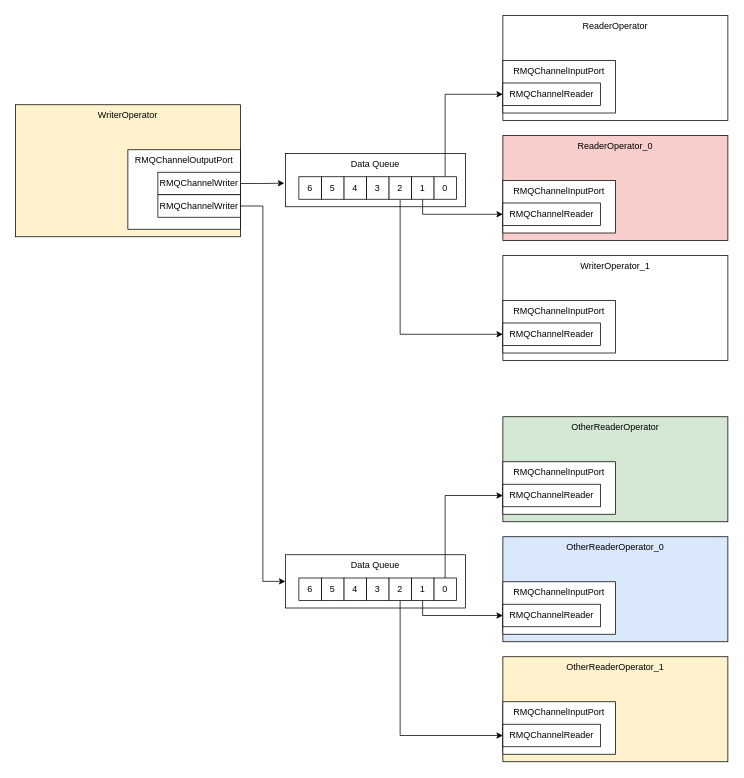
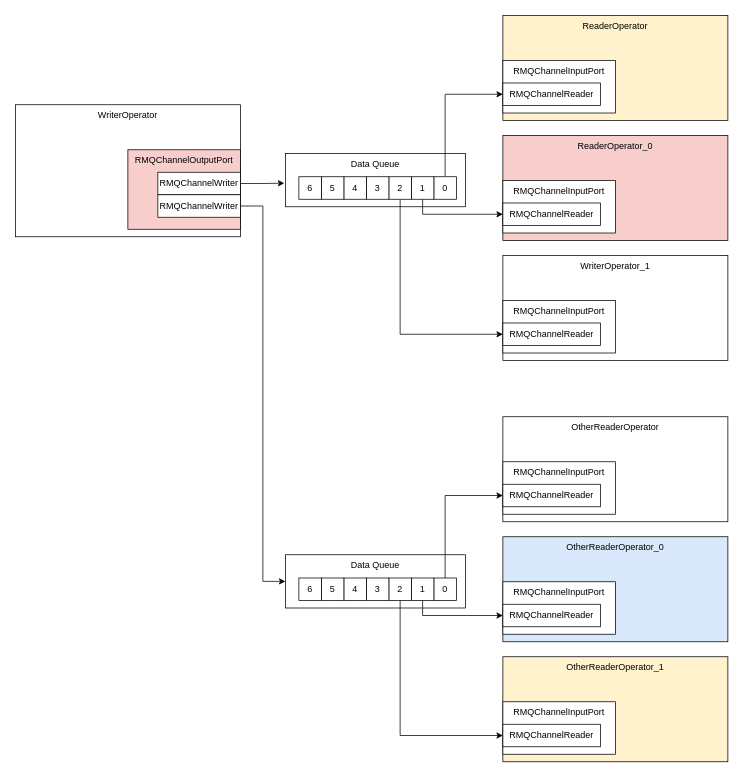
  <mxCell id="0" />
  <mxCell id="1" parent="0" />
- <mxCell id="2" value="WriterOperator" style="rounded=0;whiteSpace=wrap;html=1;verticalAlign=top;fillColor=#fff2cc;" parent="1" vertex="1"><mxGeometry x="20" y="139" width="300" height="176" as="geometry" /></mxCell>
- <mxCell id="3" value="RMQChannelOutputPort" style="rounded=0;whiteSpace=wrap;html=1;verticalAlign=top;" parent="1" vertex="1"><mxGeometry x="170" y="199" width="150" height="106" as="geometry" /></mxCell>
+ <mxCell id="2" value="WriterOperator" style="rounded=0;whiteSpace=wrap;html=1;verticalAlign=top;" parent="1" vertex="1"><mxGeometry x="20" y="139" width="300" height="176" as="geometry" /></mxCell>
+ <mxCell id="3" value="RMQChannelOutputPort" style="rounded=0;whiteSpace=wrap;html=1;verticalAlign=top;fillColor=#f8cecc;" parent="1" vertex="1"><mxGeometry x="170" y="199" width="150" height="106" as="geometry" /></mxCell>
  <mxCell id="4" style="edgeStyle=orthogonalEdgeStyle;rounded=0;orthogonalLoop=1;jettySize=auto;html=1;entryX=0;entryY=0.5;entryDx=0;entryDy=0;exitX=1;exitY=0.5;exitDx=0;exitDy=0;" parent="1" source="47" target="34" edge="1"><mxGeometry relative="1" as="geometry" /></mxCell>
  <mxCell id="5" value="RMQChannelWriter" style="rounded=0;whiteSpace=wrap;html=1;" parent="1" vertex="1"><mxGeometry x="210" y="229" width="110" height="30" as="geometry" /></mxCell>
- <mxCell id="6" value="ReaderOperator" style="rounded=0;whiteSpace=wrap;html=1;verticalAlign=top;" parent="1" vertex="1"><mxGeometry x="670" y="20" width="300" height="140" as="geometry" /></mxCell>
+ <mxCell id="6" value="ReaderOperator" style="rounded=0;whiteSpace=wrap;html=1;verticalAlign=top;fillColor=#fff2cc;" parent="1" vertex="1"><mxGeometry x="670" y="20" width="300" height="140" as="geometry" /></mxCell>
  <mxCell id="7" value="RMQChannelInputPort" style="rounded=0;whiteSpace=wrap;html=1;verticalAlign=top;" parent="1" vertex="1"><mxGeometry x="670" y="80" width="150" height="70" as="geometry" /></mxCell>
  <mxCell id="8" value="RMQChannelReader" style="rounded=0;whiteSpace=wrap;html=1;" parent="1" vertex="1"><mxGeometry x="670" y="110" width="130" height="30" as="geometry" /></mxCell>
  <mxCell id="9" value="ReaderOperator_0" style="rounded=0;whiteSpace=wrap;html=1;verticalAlign=top;fillColor=#f8cecc;" parent="1" vertex="1"><mxGeometry x="670" y="180" width="300" height="140" as="geometry" /></mxCell>
  <mxCell id="10" value="RMQChannelInputPort" style="rounded=0;whiteSpace=wrap;html=1;verticalAlign=top;" parent="1" vertex="1"><mxGeometry x="670" y="240" width="150" height="70" as="geometry" /></mxCell>
  <mxCell id="11" value="WriterOperator_1" style="rounded=0;whiteSpace=wrap;html=1;verticalAlign=top;" parent="1" vertex="1"><mxGeometry x="670" y="340" width="300" height="140" as="geometry" /></mxCell>
  <mxCell id="12" value="RMQChannelInputPort" style="rounded=0;whiteSpace=wrap;html=1;verticalAlign=top;" parent="1" vertex="1"><mxGeometry x="670" y="400" width="150" height="70" as="geometry" /></mxCell>
  <mxCell id="13" value="Data Queue" style="rounded=0;whiteSpace=wrap;html=1;verticalAlign=top;" parent="1" vertex="1"><mxGeometry x="380" y="204" width="240" height="71" as="geometry" /></mxCell>
  <mxCell id="14" style="edgeStyle=orthogonalEdgeStyle;rounded=0;orthogonalLoop=1;jettySize=auto;html=1;entryX=0;entryY=0.5;entryDx=0;entryDy=0;exitX=0.5;exitY=0;exitDx=0;exitDy=0;" parent="1" source="15" target="8" edge="1"><mxGeometry relative="1" as="geometry" /></mxCell>
  <mxCell id="15" value="0" style="rounded=0;whiteSpace=wrap;html=1;verticalAlign=middle;" parent="1" vertex="1"><mxGeometry x="578" y="235" width="30" height="30" as="geometry" /></mxCell>
  <mxCell id="16" style="edgeStyle=orthogonalEdgeStyle;rounded=0;orthogonalLoop=1;jettySize=auto;html=1;entryX=-0.006;entryY=0.557;entryDx=0;entryDy=0;entryPerimeter=0;" parent="1" source="5" target="13" edge="1"><mxGeometry relative="1" as="geometry" /></mxCell>
  <mxCell id="17" style="edgeStyle=orthogonalEdgeStyle;rounded=0;orthogonalLoop=1;jettySize=auto;html=1;entryX=0;entryY=0.5;entryDx=0;entryDy=0;exitX=0.5;exitY=1;exitDx=0;exitDy=0;" parent="1" source="18" target="25" edge="1"><mxGeometry relative="1" as="geometry"><mxPoint x="670" y="285" as="targetPoint" /></mxGeometry></mxCell>
  <mxCell id="18" value="1" style="rounded=0;whiteSpace=wrap;html=1;verticalAlign=middle;" parent="1" vertex="1"><mxGeometry x="548" y="235" width="30" height="30" as="geometry" /></mxCell>
  <mxCell id="19" style="edgeStyle=orthogonalEdgeStyle;rounded=0;orthogonalLoop=1;jettySize=auto;html=1;entryX=0;entryY=0.5;entryDx=0;entryDy=0;exitX=0.5;exitY=1;exitDx=0;exitDy=0;" parent="1" source="20" target="26" edge="1"><mxGeometry relative="1" as="geometry"><mxPoint x="670" y="445" as="targetPoint" /></mxGeometry></mxCell>
  <mxCell id="20" value="2" style="rounded=0;whiteSpace=wrap;html=1;verticalAlign=middle;" parent="1" vertex="1"><mxGeometry x="518" y="235" width="30" height="30" as="geometry" /></mxCell>
  <mxCell id="21" value="3" style="rounded=0;whiteSpace=wrap;html=1;verticalAlign=middle;" parent="1" vertex="1"><mxGeometry x="488" y="235" width="30" height="30" as="geometry" /></mxCell>
  <mxCell id="22" value="4" style="rounded=0;whiteSpace=wrap;html=1;verticalAlign=middle;" parent="1" vertex="1"><mxGeometry x="458" y="235" width="30" height="30" as="geometry" /></mxCell>
  <mxCell id="23" value="5" style="rounded=0;whiteSpace=wrap;html=1;verticalAlign=middle;" parent="1" vertex="1"><mxGeometry x="428" y="235" width="30" height="30" as="geometry" /></mxCell>
  <mxCell id="24" value="6" style="rounded=0;whiteSpace=wrap;html=1;verticalAlign=middle;" parent="1" vertex="1"><mxGeometry x="398" y="235" width="30" height="30" as="geometry" /></mxCell>
  <mxCell id="25" value="RMQChannelReader" style="rounded=0;whiteSpace=wrap;html=1;" parent="1" vertex="1"><mxGeometry x="670" y="270" width="130" height="30" as="geometry" /></mxCell>
  <mxCell id="26" value="RMQChannelReader" style="rounded=0;whiteSpace=wrap;html=1;" parent="1" vertex="1"><mxGeometry x="670" y="430" width="130" height="30" as="geometry" /></mxCell>
- <mxCell id="27" value="OtherReaderOperator" style="rounded=0;whiteSpace=wrap;html=1;verticalAlign=top;fillColor=#d5e8d4;" parent="1" vertex="1"><mxGeometry x="670" y="555" width="300" height="140" as="geometry" /></mxCell>
+ <mxCell id="27" value="OtherReaderOperator" style="rounded=0;whiteSpace=wrap;html=1;verticalAlign=top;" parent="1" vertex="1"><mxGeometry x="670" y="555" width="300" height="140" as="geometry" /></mxCell>
  <mxCell id="28" value="RMQChannelInputPort" style="rounded=0;whiteSpace=wrap;html=1;verticalAlign=top;" parent="1" vertex="1"><mxGeometry x="670" y="615" width="150" height="70" as="geometry" /></mxCell>
  <mxCell id="29" value="RMQChannelReader" style="rounded=0;whiteSpace=wrap;html=1;" parent="1" vertex="1"><mxGeometry x="670" y="645" width="130" height="30" as="geometry" /></mxCell>
  <mxCell id="30" value="OtherReaderOperator_0" style="rounded=0;whiteSpace=wrap;html=1;verticalAlign=top;fillColor=#dae8fc;" parent="1" vertex="1"><mxGeometry x="670" y="715" width="300" height="140" as="geometry" /></mxCell>
  <mxCell id="31" value="RMQChannelInputPort" style="rounded=0;whiteSpace=wrap;html=1;verticalAlign=top;" parent="1" vertex="1"><mxGeometry x="670" y="775" width="150" height="70" as="geometry" /></mxCell>
  <mxCell id="32" value="OtherReaderOperator_1" style="rounded=0;whiteSpace=wrap;html=1;verticalAlign=top;fillColor=#fff2cc;" parent="1" vertex="1"><mxGeometry x="670" y="875" width="300" height="140" as="geometry" /></mxCell>
  <mxCell id="33" value="RMQChannelInputPort" style="rounded=0;whiteSpace=wrap;html=1;verticalAlign=top;" parent="1" vertex="1"><mxGeometry x="670" y="935" width="150" height="70" as="geometry" /></mxCell>
  <mxCell id="34" value="Data Queue" style="rounded=0;whiteSpace=wrap;html=1;verticalAlign=top;" parent="1" vertex="1"><mxGeometry x="380" y="739" width="240" height="71" as="geometry" /></mxCell>
  <mxCell id="35" style="edgeStyle=orthogonalEdgeStyle;rounded=0;orthogonalLoop=1;jettySize=auto;html=1;entryX=0;entryY=0.5;entryDx=0;entryDy=0;exitX=0.5;exitY=0;exitDx=0;exitDy=0;" parent="1" source="36" target="29" edge="1"><mxGeometry relative="1" as="geometry" /></mxCell>
  <mxCell id="36" value="0" style="rounded=0;whiteSpace=wrap;html=1;verticalAlign=middle;" parent="1" vertex="1"><mxGeometry x="578" y="770" width="30" height="30" as="geometry" /></mxCell>
  <mxCell id="37" style="edgeStyle=orthogonalEdgeStyle;rounded=0;orthogonalLoop=1;jettySize=auto;html=1;entryX=0;entryY=0.5;entryDx=0;entryDy=0;exitX=0.5;exitY=1;exitDx=0;exitDy=0;" parent="1" source="38" target="45" edge="1"><mxGeometry relative="1" as="geometry"><mxPoint x="670" y="820" as="targetPoint" /></mxGeometry></mxCell>
  <mxCell id="38" value="1" style="rounded=0;whiteSpace=wrap;html=1;verticalAlign=middle;" parent="1" vertex="1"><mxGeometry x="548" y="770" width="30" height="30" as="geometry" /></mxCell>
  <mxCell id="39" style="edgeStyle=orthogonalEdgeStyle;rounded=0;orthogonalLoop=1;jettySize=auto;html=1;entryX=0;entryY=0.5;entryDx=0;entryDy=0;exitX=0.5;exitY=1;exitDx=0;exitDy=0;" parent="1" source="40" target="46" edge="1"><mxGeometry relative="1" as="geometry"><mxPoint x="670" y="980" as="targetPoint" /></mxGeometry></mxCell>
  <mxCell id="40" value="2" style="rounded=0;whiteSpace=wrap;html=1;verticalAlign=middle;" parent="1" vertex="1"><mxGeometry x="518" y="770" width="30" height="30" as="geometry" /></mxCell>
  <mxCell id="41" value="3" style="rounded=0;whiteSpace=wrap;html=1;verticalAlign=middle;" parent="1" vertex="1"><mxGeometry x="488" y="770" width="30" height="30" as="geometry" /></mxCell>
  <mxCell id="42" value="4" style="rounded=0;whiteSpace=wrap;html=1;verticalAlign=middle;" parent="1" vertex="1"><mxGeometry x="458" y="770" width="30" height="30" as="geometry" /></mxCell>
  <mxCell id="43" value="5" style="rounded=0;whiteSpace=wrap;html=1;verticalAlign=middle;" parent="1" vertex="1"><mxGeometry x="428" y="770" width="30" height="30" as="geometry" /></mxCell>
  <mxCell id="44" value="6" style="rounded=0;whiteSpace=wrap;html=1;verticalAlign=middle;" parent="1" vertex="1"><mxGeometry x="398" y="770" width="30" height="30" as="geometry" /></mxCell>
  <mxCell id="45" value="RMQChannelReader" style="rounded=0;whiteSpace=wrap;html=1;" parent="1" vertex="1"><mxGeometry x="670" y="805" width="130" height="30" as="geometry" /></mxCell>
  <mxCell id="46" value="RMQChannelReader" style="rounded=0;whiteSpace=wrap;html=1;" parent="1" vertex="1"><mxGeometry x="670" y="965" width="130" height="30" as="geometry" /></mxCell>
  <mxCell id="47" value="RMQChannelWriter" style="rounded=0;whiteSpace=wrap;html=1;" vertex="1" parent="1"><mxGeometry x="210" y="259" width="110" height="30" as="geometry" /></mxCell>
